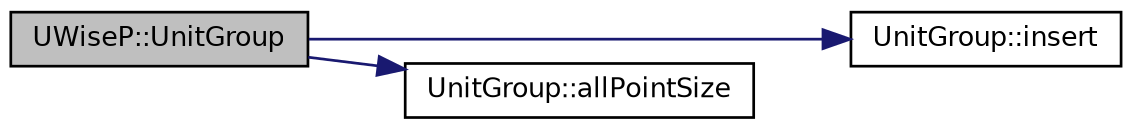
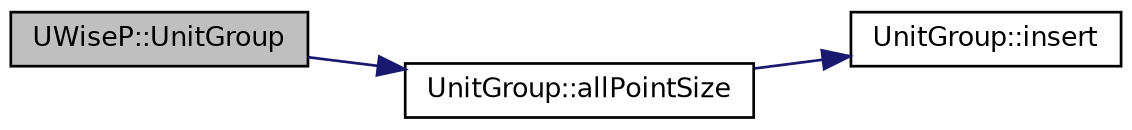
  digraph {
    rankdir=LR
    node [color=black fillcolor=white fontname=Helvetica fontsize=10 shape=record style=filled]
    edge [color=midnightblue fontname=Helvetica fontsize=10 labelfontname=Helvetica labelfontsize=10 style=solid]
    n1 [fillcolor=grey75 fontcolor=black height=0.2 label="UWiseP::UnitGroup" width=0.4]
    n2 [height=0.2 label="UnitGroup::insert" width=0.4]
    n3 [height=0.2 label="UnitGroup::allPointSize" width=0.4]
-   n1 -> n2
+   n3 -> n2
    n1 -> n3
  }
